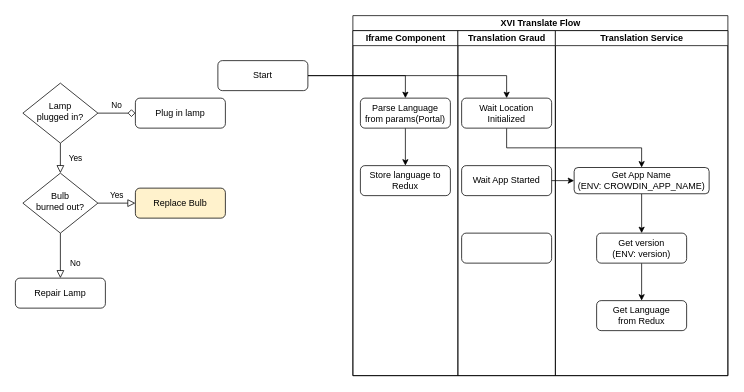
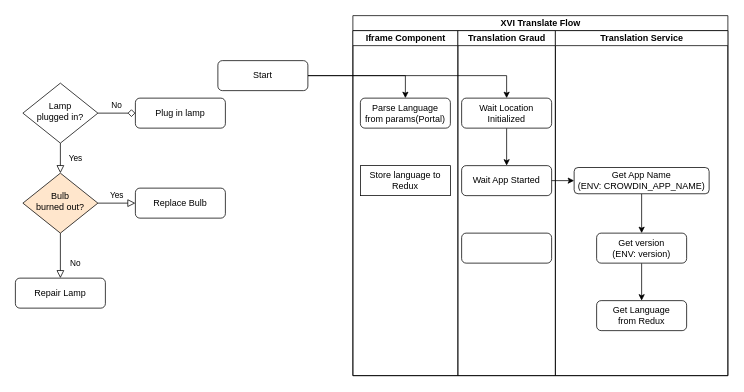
  <mxCell id="0" />
  <mxCell id="1" parent="0" />
  <mxCell id="2" value="Yes" style="rounded=0;html=1;jettySize=auto;orthogonalLoop=1;fontSize=11;endArrow=block;endFill=0;endSize=8;strokeWidth=1;shadow=0;labelBackgroundColor=none;edgeStyle=orthogonalEdgeStyle;" parent="1" source="4" target="8" edge="1"><mxGeometry y="20" relative="1" as="geometry"><mxPoint as="offset" /></mxGeometry></mxCell>
  <mxCell id="3" value="No" style="edgeStyle=orthogonalEdgeStyle;rounded=0;html=1;jettySize=auto;orthogonalLoop=1;fontSize=11;endArrow=diamond;endFill=0;endSize=8;strokeWidth=1;shadow=0;labelBackgroundColor=none;" parent="1" source="4" target="5" edge="1"><mxGeometry y="10" relative="1" as="geometry"><mxPoint as="offset" /></mxGeometry></mxCell>
  <mxCell id="4" value="Lamp&lt;br&gt;plugged in?" style="rhombus;whiteSpace=wrap;html=1;shadow=0;fontFamily=Helvetica;fontSize=12;align=center;strokeWidth=1;spacing=6;spacingTop=-4;" parent="1" vertex="1"><mxGeometry x="30" y="110" width="100" height="80" as="geometry" /></mxCell>
  <mxCell id="5" value="Plug in lamp" style="rounded=1;whiteSpace=wrap;html=1;fontSize=12;glass=0;strokeWidth=1;shadow=0;" parent="1" vertex="1"><mxGeometry x="180" y="130" width="120" height="40" as="geometry" /></mxCell>
  <mxCell id="6" value="No" style="rounded=0;html=1;jettySize=auto;orthogonalLoop=1;fontSize=11;endArrow=block;endFill=0;endSize=8;strokeWidth=1;shadow=0;labelBackgroundColor=none;edgeStyle=orthogonalEdgeStyle;" parent="1" source="8" target="9" edge="1"><mxGeometry x="0.333" y="20" relative="1" as="geometry"><mxPoint as="offset" /></mxGeometry></mxCell>
  <mxCell id="7" value="Yes" style="edgeStyle=orthogonalEdgeStyle;rounded=0;html=1;jettySize=auto;orthogonalLoop=1;fontSize=11;endArrow=block;endFill=0;endSize=8;strokeWidth=1;shadow=0;labelBackgroundColor=none;" parent="1" source="8" target="10" edge="1"><mxGeometry y="10" relative="1" as="geometry"><mxPoint as="offset" /></mxGeometry></mxCell>
- <mxCell id="8" value="Bulb&lt;br&gt;burned out?" style="rhombus;whiteSpace=wrap;html=1;shadow=0;fontFamily=Helvetica;fontSize=12;align=center;strokeWidth=1;spacing=6;spacingTop=-4;" parent="1" vertex="1"><mxGeometry x="30" y="230" width="100" height="80" as="geometry" /></mxCell>
+ <mxCell id="8" value="Bulb&lt;br&gt;burned out?" style="rhombus;whiteSpace=wrap;html=1;shadow=0;fontFamily=Helvetica;fontSize=12;align=center;strokeWidth=1;spacing=6;spacingTop=-4;fillColor=#ffe6cc;" parent="1" vertex="1"><mxGeometry x="30" y="230" width="100" height="80" as="geometry" /></mxCell>
  <mxCell id="9" value="Repair Lamp" style="rounded=1;whiteSpace=wrap;html=1;fontSize=12;glass=0;strokeWidth=1;shadow=0;" parent="1" vertex="1"><mxGeometry y="370" width="120" height="40" as="geometry" x="20" /></mxCell>
- <mxCell id="10" value="Replace Bulb" style="rounded=1;whiteSpace=wrap;html=1;fontSize=12;glass=0;strokeWidth=1;shadow=0;fillColor=#fff2cc;" parent="1" vertex="1"><mxGeometry x="180" y="250" width="120" height="40" as="geometry" /></mxCell>
+ <mxCell id="10" value="Replace Bulb" style="rounded=1;whiteSpace=wrap;html=1;fontSize=12;glass=0;strokeWidth=1;shadow=0;" parent="1" vertex="1"><mxGeometry x="180" y="250" width="120" height="40" as="geometry" /></mxCell>
  <mxCell id="11" value="XVI Translate Flow" style="swimlane;childLayout=stackLayout;resizeParent=1;resizeParentMax=0;startSize=20;html=1;" vertex="1" parent="1"><mxGeometry x="470" y="20" width="500" height="480" as="geometry" /></mxCell>
  <mxCell id="12" value="Iframe Component" style="swimlane;startSize=20;html=1;" vertex="1" parent="11"><mxGeometry y="20" width="140" height="460" as="geometry" /></mxCell>
- <mxCell id="13" style="edgeStyle=orthogonalEdgeStyle;rounded=0;orthogonalLoop=1;jettySize=auto;html=1;entryX=0.5;entryY=0;entryDx=0;entryDy=0;" edge="1" parent="12" source="14" target="15"><mxGeometry relative="1" as="geometry" /></mxCell>
  <mxCell id="14" value="Parse Language&lt;div&gt;from params(Portal)&lt;/div&gt;" style="rounded=1;whiteSpace=wrap;html=1;fontSize=12;glass=0;strokeWidth=1;shadow=0;" vertex="1" parent="12"><mxGeometry x="10.0" y="90" width="120" height="40" as="geometry" /></mxCell>
- <mxCell id="15" value="Store language to Redux" style="rounded=1;whiteSpace=wrap;html=1;fontSize=12;glass=0;strokeWidth=1;shadow=0;" vertex="1" parent="12"><mxGeometry x="10.0" y="180" width="120" height="40" as="geometry" /></mxCell>
+ <mxCell id="15" value="Store language to Redux" style="whiteSpace=wrap;html=1;fontSize=12;glass=0;strokeWidth=1;shadow=0;rounded=0;" vertex="1" parent="12"><mxGeometry x="10.0" y="180" width="120" height="40" as="geometry" /></mxCell>
  <mxCell id="16" value="Translation Graud" style="swimlane;startSize=20;html=1;" vertex="1" parent="11"><mxGeometry x="140" y="20" width="130" height="460" as="geometry" /></mxCell>
- <mxCell id="17" style="edgeStyle=orthogonalEdgeStyle;rounded=0;orthogonalLoop=1;jettySize=auto;html=1;exitX=0.5;exitY=1;exitDx=0;exitDy=0;" edge="1" parent="16" source="18" target="23"><mxGeometry relative="1" as="geometry" /></mxCell>
+ <mxCell id="17" style="edgeStyle=orthogonalEdgeStyle;rounded=0;orthogonalLoop=1;jettySize=auto;html=1;exitX=0.5;exitY=1;exitDx=0;exitDy=0;" edge="1" parent="16" source="18" target="19"><mxGeometry relative="1" as="geometry" /></mxCell>
  <mxCell id="18" value="Wait Location Initialized" style="rounded=1;whiteSpace=wrap;html=1;fontSize=12;glass=0;strokeWidth=1;shadow=0;" vertex="1" parent="16"><mxGeometry x="5.0" y="90" width="120" height="40" as="geometry" /></mxCell>
  <mxCell id="19" value="Wait App Started" style="rounded=1;whiteSpace=wrap;html=1;fontSize=12;glass=0;strokeWidth=1;shadow=0;" vertex="1" parent="16"><mxGeometry x="5.0" y="180" width="120" height="40" as="geometry" /></mxCell>
  <mxCell id="20" value="" style="rounded=1;whiteSpace=wrap;html=1;fontSize=12;glass=0;strokeWidth=1;shadow=0;" vertex="1" parent="16"><mxGeometry x="5.0" y="270" width="120" height="40" as="geometry" /></mxCell>
  <mxCell id="21" value="Translation Service" style="swimlane;startSize=20;html=1;" vertex="1" parent="11"><mxGeometry x="270" y="20" width="230" height="460" as="geometry" /></mxCell>
  <mxCell id="22" style="edgeStyle=orthogonalEdgeStyle;rounded=0;orthogonalLoop=1;jettySize=auto;html=1;exitX=0.5;exitY=1;exitDx=0;exitDy=0;" edge="1" parent="21" source="23" target="25"><mxGeometry relative="1" as="geometry" /></mxCell>
  <mxCell id="23" value="Get App Name&lt;div&gt;(ENV: CROWDIN_APP_NAME)&lt;/div&gt;" style="rounded=1;whiteSpace=wrap;html=1;fontSize=12;glass=0;strokeWidth=1;shadow=0;" vertex="1" parent="21"><mxGeometry x="25" y="182.5" width="180" height="35" as="geometry" /></mxCell>
  <mxCell id="24" style="edgeStyle=orthogonalEdgeStyle;rounded=0;orthogonalLoop=1;jettySize=auto;html=1;exitX=0.5;exitY=1;exitDx=0;exitDy=0;entryX=0.5;entryY=0;entryDx=0;entryDy=0;" edge="1" parent="21" source="25" target="26"><mxGeometry relative="1" as="geometry" /></mxCell>
  <mxCell id="25" value="Get version&lt;div&gt;(ENV: version)&lt;/div&gt;" style="rounded=1;whiteSpace=wrap;html=1;fontSize=12;glass=0;strokeWidth=1;shadow=0;" vertex="1" parent="21"><mxGeometry x="55.0" y="270" width="120" height="40" as="geometry" /></mxCell>
  <mxCell id="26" value="Get Language&lt;div&gt;from Redux&lt;/div&gt;" style="rounded=1;whiteSpace=wrap;html=1;fontSize=12;glass=0;strokeWidth=1;shadow=0;" vertex="1" parent="21"><mxGeometry x="55.0" y="360" width="120" height="40" as="geometry" /></mxCell>
  <mxCell id="27" style="edgeStyle=orthogonalEdgeStyle;rounded=0;orthogonalLoop=1;jettySize=auto;html=1;exitX=1;exitY=0.5;exitDx=0;exitDy=0;entryX=0;entryY=0.5;entryDx=0;entryDy=0;" edge="1" parent="11" source="19" target="23"><mxGeometry relative="1" as="geometry" /></mxCell>
  <mxCell id="28" value="" style="edgeStyle=orthogonalEdgeStyle;rounded=0;orthogonalLoop=1;jettySize=auto;html=1;entryX=0.5;entryY=0;entryDx=0;entryDy=0;" edge="1" parent="1" source="30" target="14"><mxGeometry relative="1" as="geometry"><mxPoint x="480" y="100" as="targetPoint" /></mxGeometry></mxCell>
  <mxCell id="29" style="edgeStyle=orthogonalEdgeStyle;rounded=0;orthogonalLoop=1;jettySize=auto;html=1;exitX=1;exitY=0.5;exitDx=0;exitDy=0;" edge="1" parent="1" source="30" target="18"><mxGeometry relative="1" as="geometry" /></mxCell>
  <mxCell id="30" value="Start" style="rounded=1;whiteSpace=wrap;html=1;fontSize=12;glass=0;strokeWidth=1;shadow=0;" vertex="1" parent="1"><mxGeometry x="290" y="80" width="120" height="40" as="geometry" /></mxCell>
